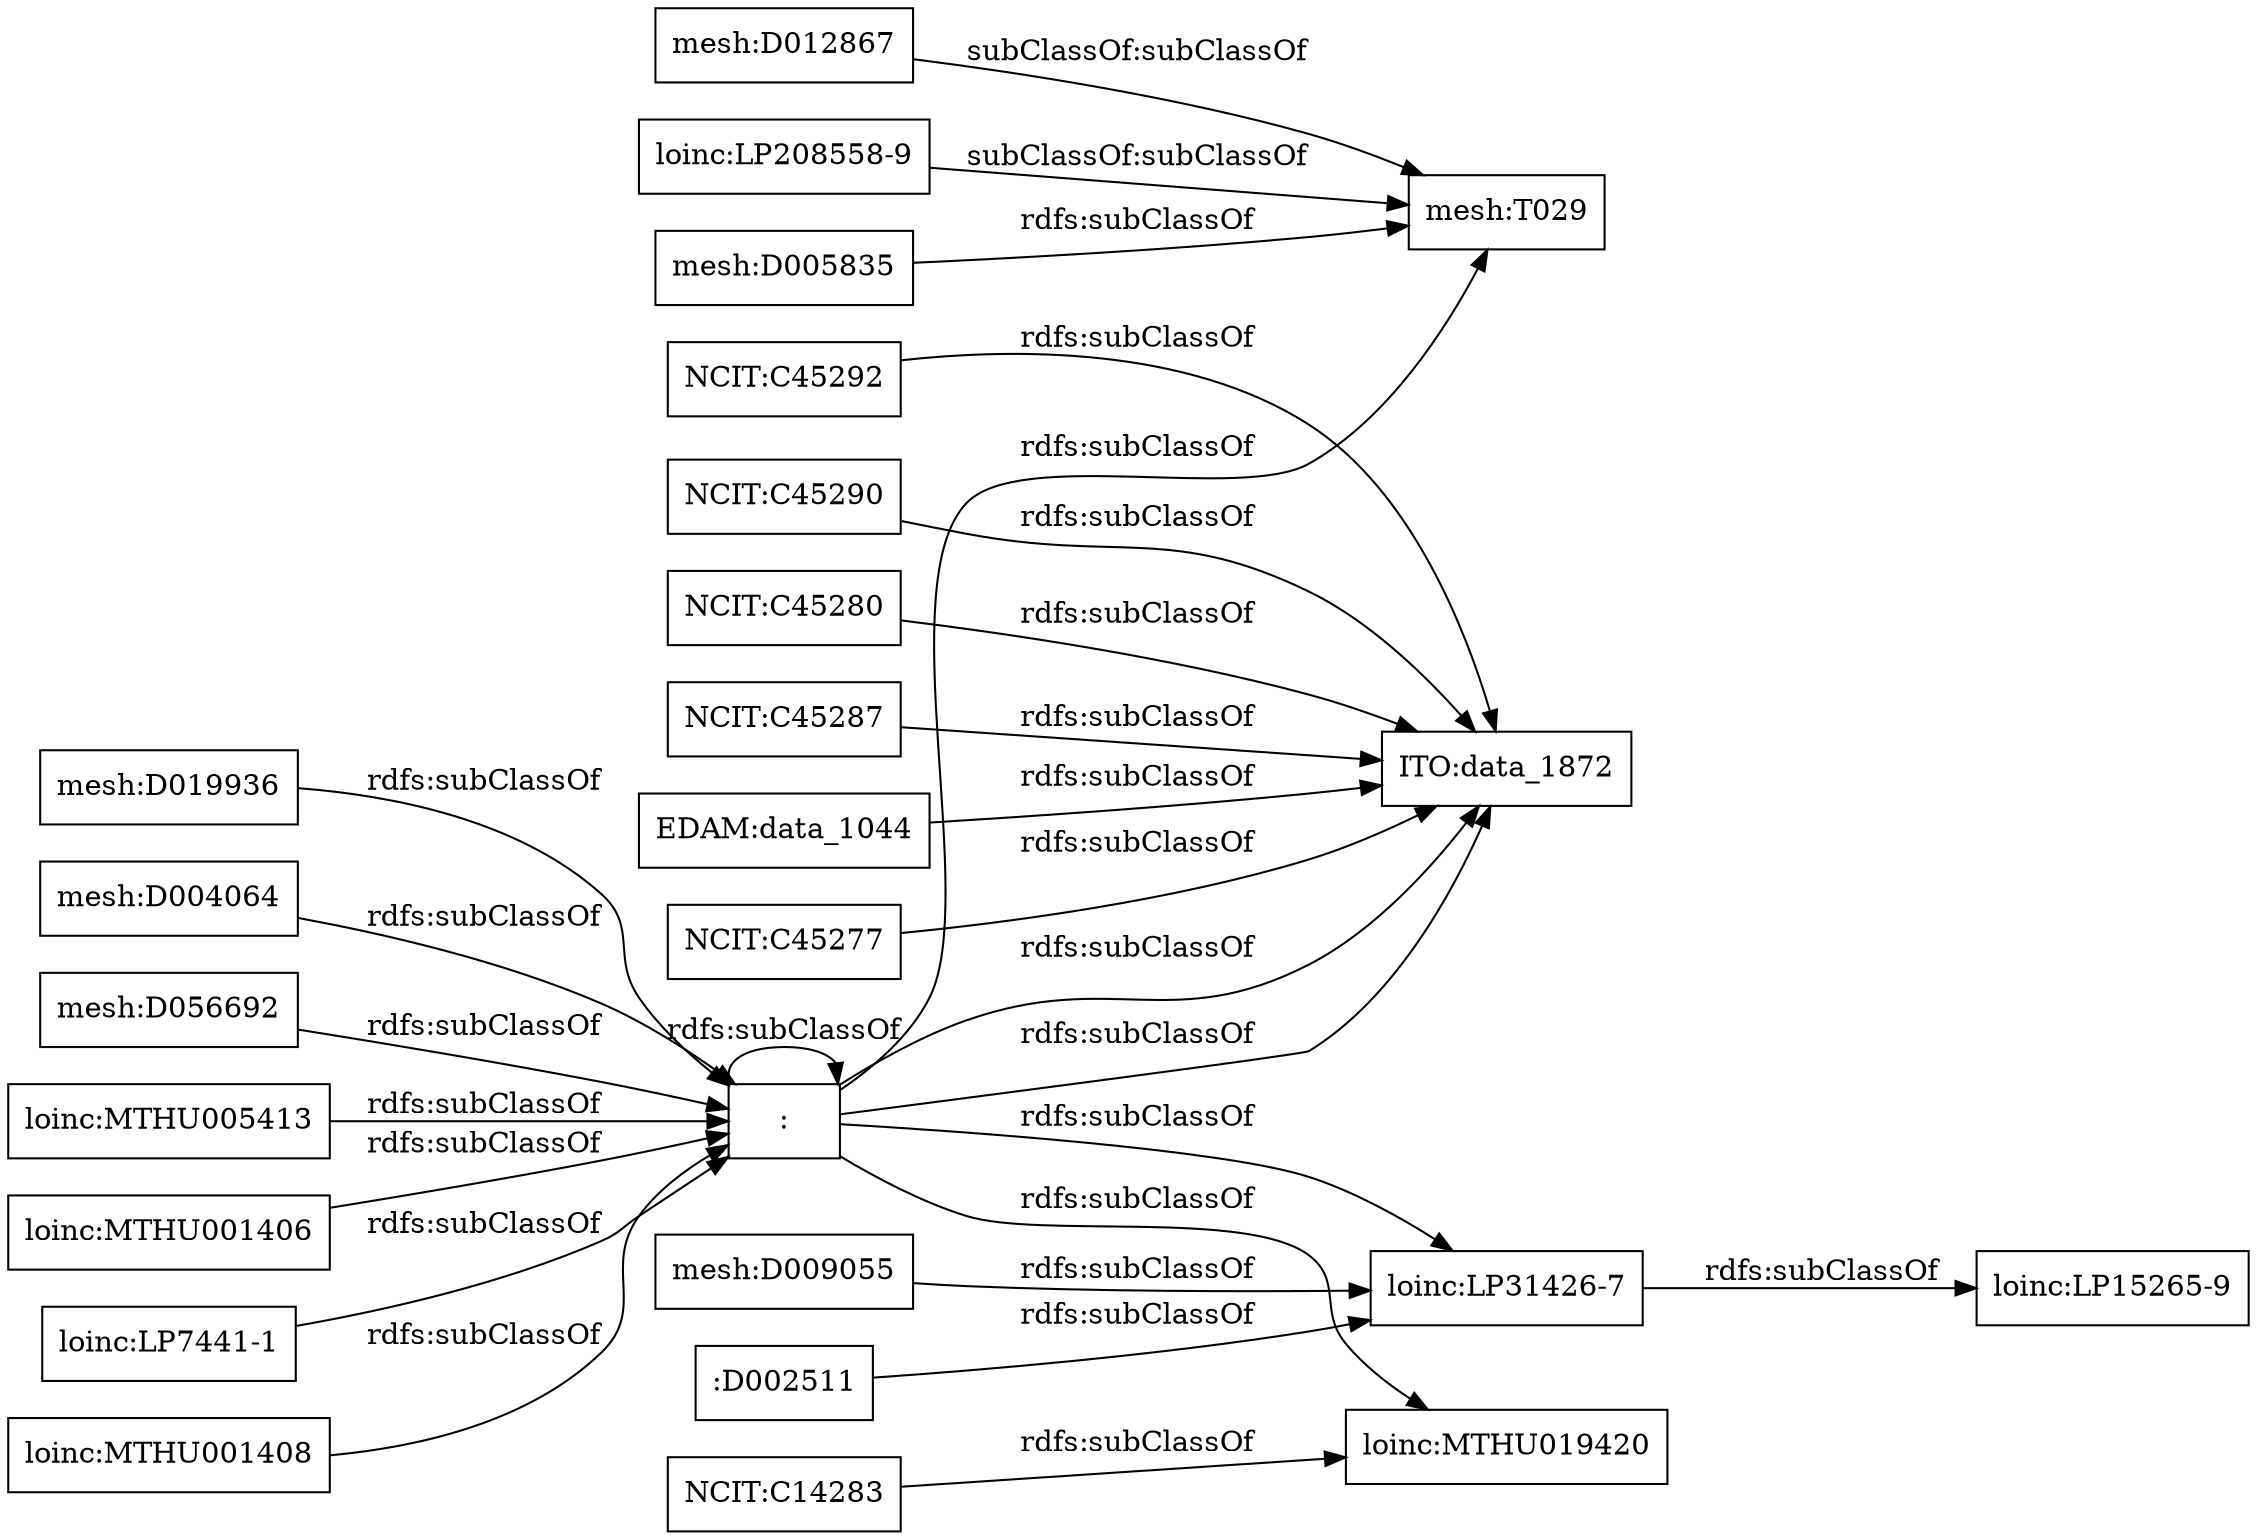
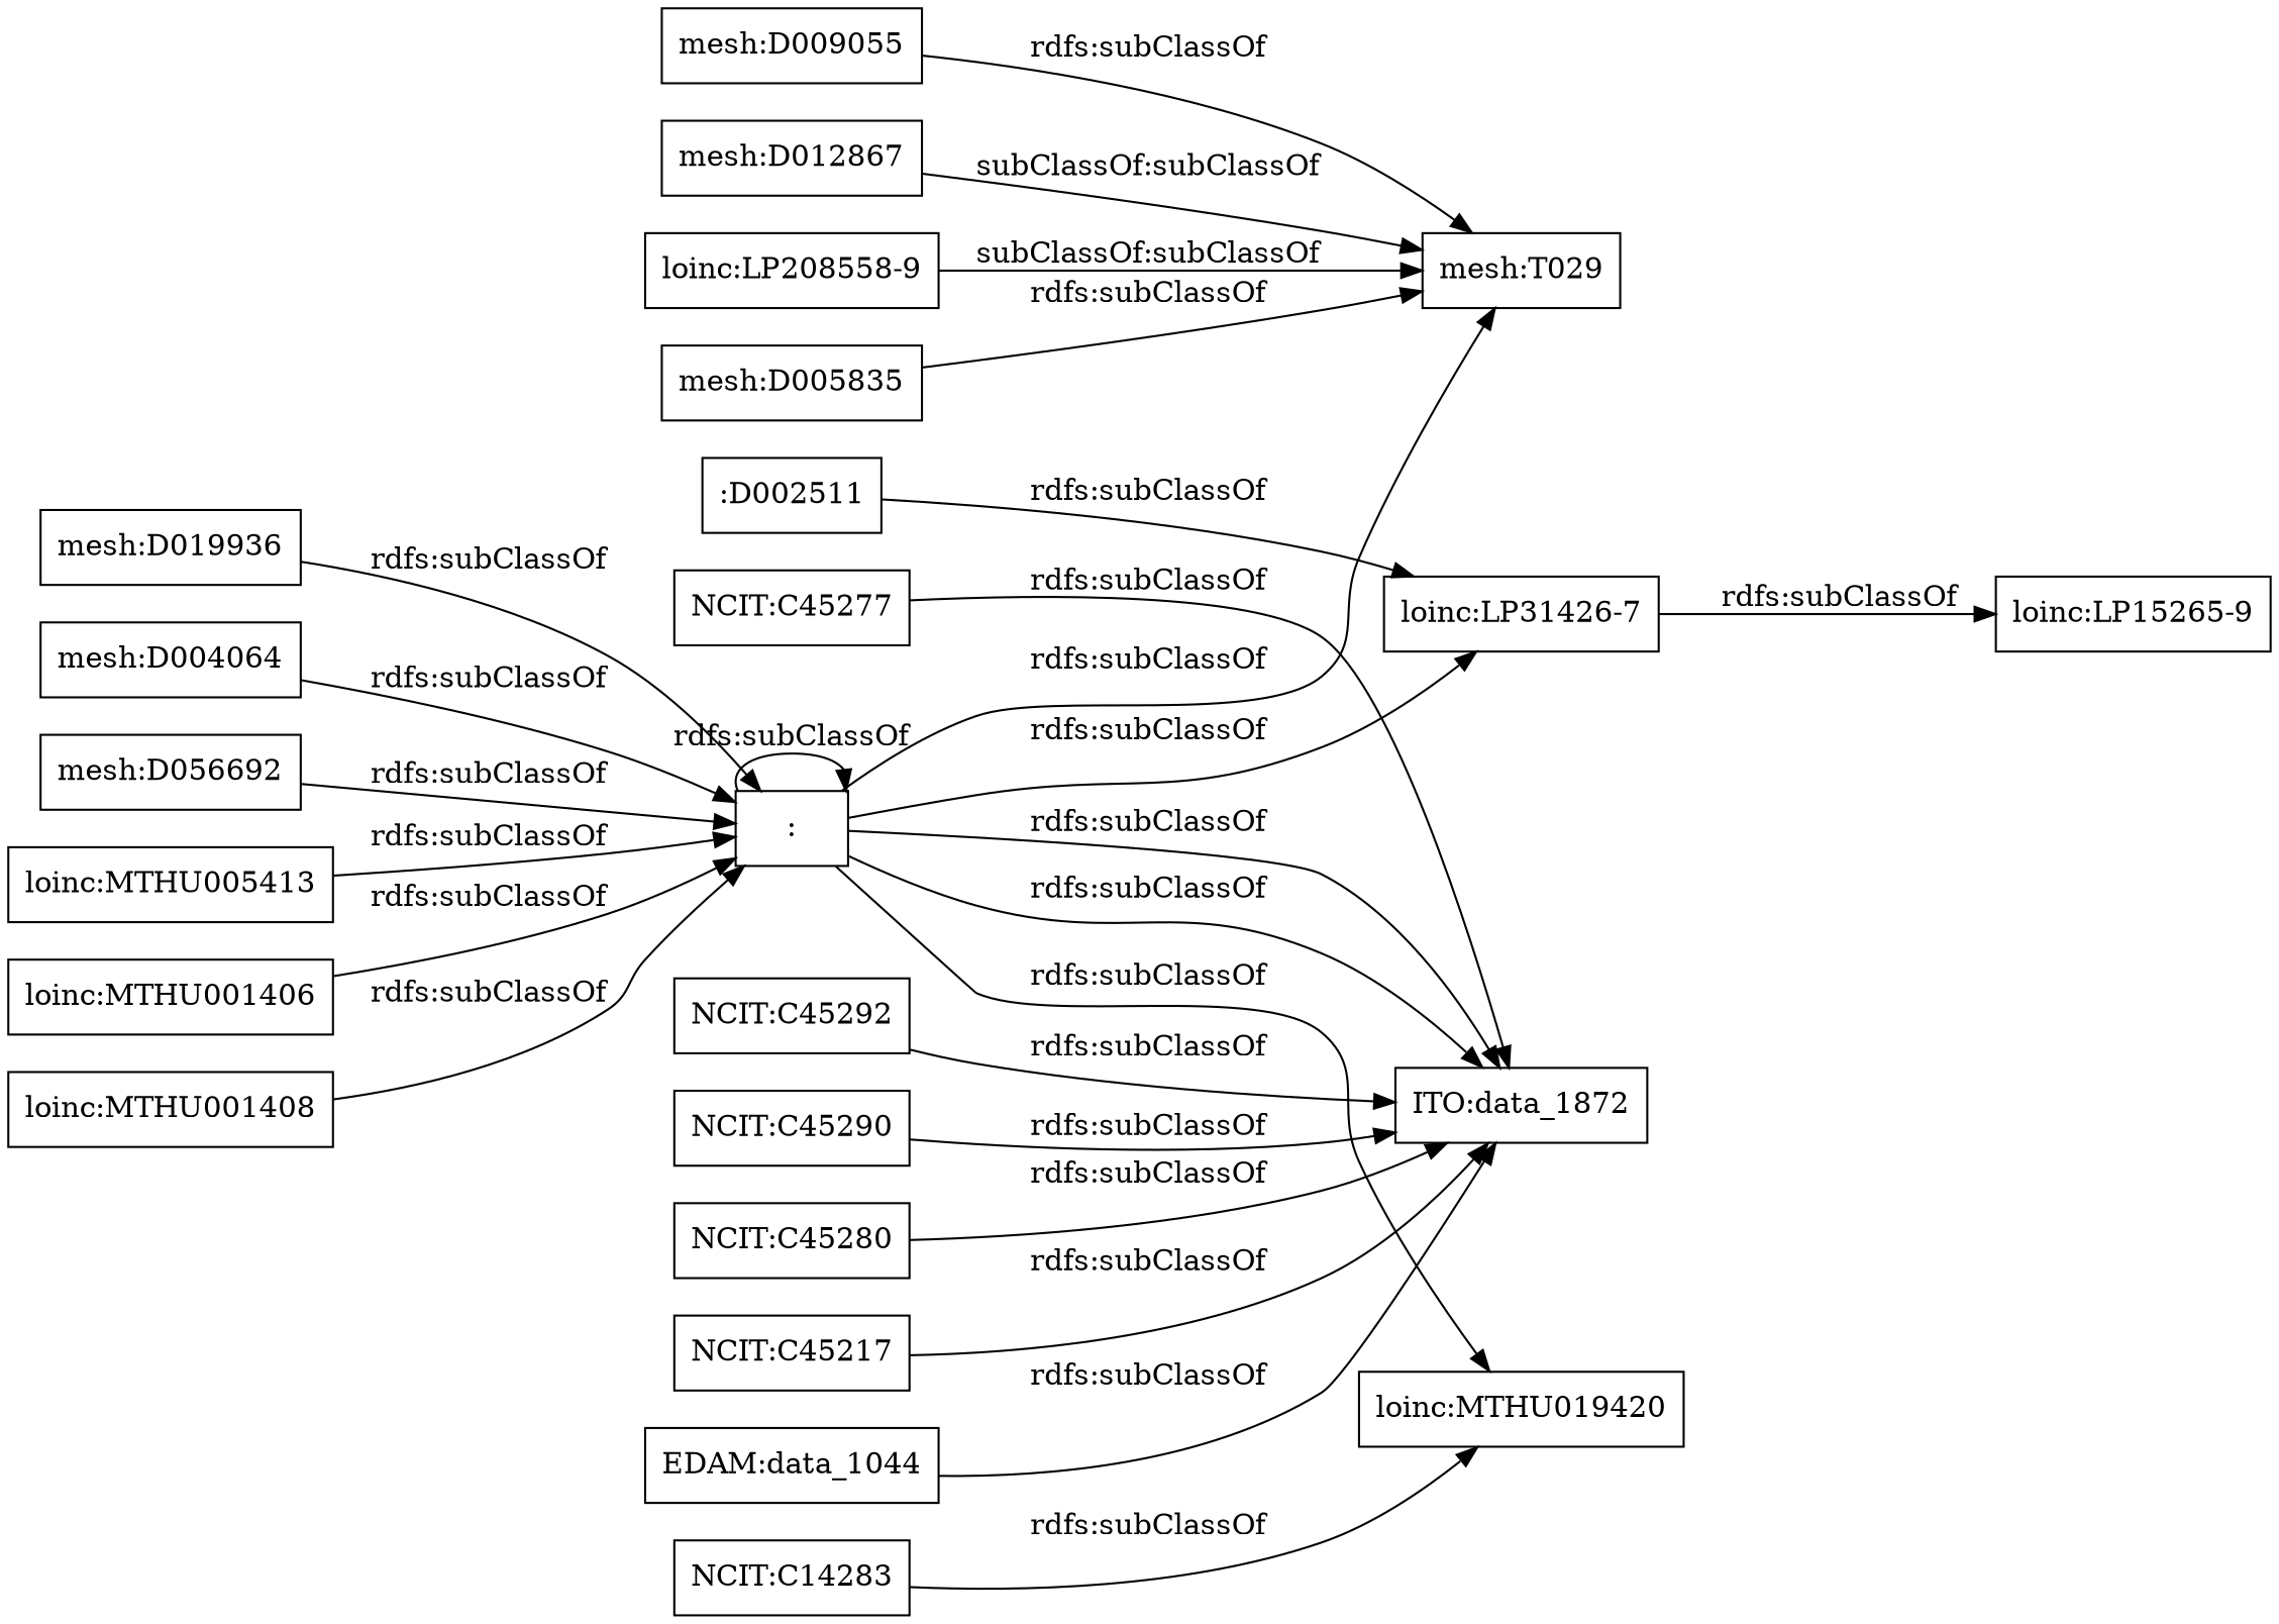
  digraph {
    rankdir=LR
    node [color=black shape=rectangle]
    ":D002511"
    "loinc:LP31426-7"
    "loinc:LP15265-9"
    ":"
    "mesh:T029"
    "ITO:data_1872"
    "loinc:MTHU019420"
    "NCIT:C45292"
    "NCIT:C14283"
    "mesh:D019936"
    "NCIT:C45290"
    "mesh:D004064"
    "mesh:D056692"
    n14 [label="loinc:MTHU005413"]
    "mesh:D012867"
    "NCIT:C45280"
    "loinc:MTHU001406"
-   "loinc:LP7441-1"
-   "NCIT:C45287"
+   "NCIT:C45287" [label="NCIT:C45217"]
    "EDAM:data_1044"
    "loinc:LP208558-9"
    "mesh:D005835"
    "loinc:MTHU001408"
    "mesh:D009055"
    "NCIT:C45277"
    ":D002511" -> "loinc:LP31426-7" [label="rdfs:subClassOf"]
    "loinc:LP31426-7" -> "loinc:LP15265-9" [label="rdfs:subClassOf"]
    ":" -> "loinc:LP31426-7" [label="rdfs:subClassOf"]
    ":" -> ":" [label="rdfs:subClassOf"]
    ":" -> "mesh:T029" [label="rdfs:subClassOf"]
    ":" -> "ITO:data_1872" [label="rdfs:subClassOf"]
    ":" -> "ITO:data_1872" [label="rdfs:subClassOf"]
    ":" -> "loinc:MTHU019420" [label="rdfs:subClassOf"]
    "NCIT:C45292" -> "ITO:data_1872" [label="rdfs:subClassOf"]
    "NCIT:C14283" -> "loinc:MTHU019420" [label="rdfs:subClassOf"]
    "mesh:D019936" -> ":" [label="rdfs:subClassOf"]
    "NCIT:C45290" -> "ITO:data_1872" [label="rdfs:subClassOf"]
    "mesh:D004064" -> ":" [label="rdfs:subClassOf"]
    "mesh:D056692" -> ":" [label="rdfs:subClassOf"]
    n14 -> ":" [label="rdfs:subClassOf"]
    "mesh:D012867" -> "mesh:T029" [label="subClassOf:subClassOf"]
    "NCIT:C45280" -> "ITO:data_1872" [label="rdfs:subClassOf"]
    "loinc:MTHU001406" -> ":" [label="rdfs:subClassOf"]
-   "loinc:LP7441-1" -> ":" [label="rdfs:subClassOf"]
    "NCIT:C45287" -> "ITO:data_1872" [label="rdfs:subClassOf"]
    "EDAM:data_1044" -> "ITO:data_1872" [label="rdfs:subClassOf"]
    "loinc:LP208558-9" -> "mesh:T029" [label="subClassOf:subClassOf"]
    "mesh:D005835" -> "mesh:T029" [label="rdfs:subClassOf"]
    "loinc:MTHU001408" -> ":" [label="rdfs:subClassOf"]
-   "mesh:D009055" -> "loinc:LP31426-7" [label="rdfs:subClassOf"]
+   "mesh:D009055" -> "mesh:T029" [label="rdfs:subClassOf"]
    "NCIT:C45277" -> "ITO:data_1872" [label="rdfs:subClassOf"]
  }
